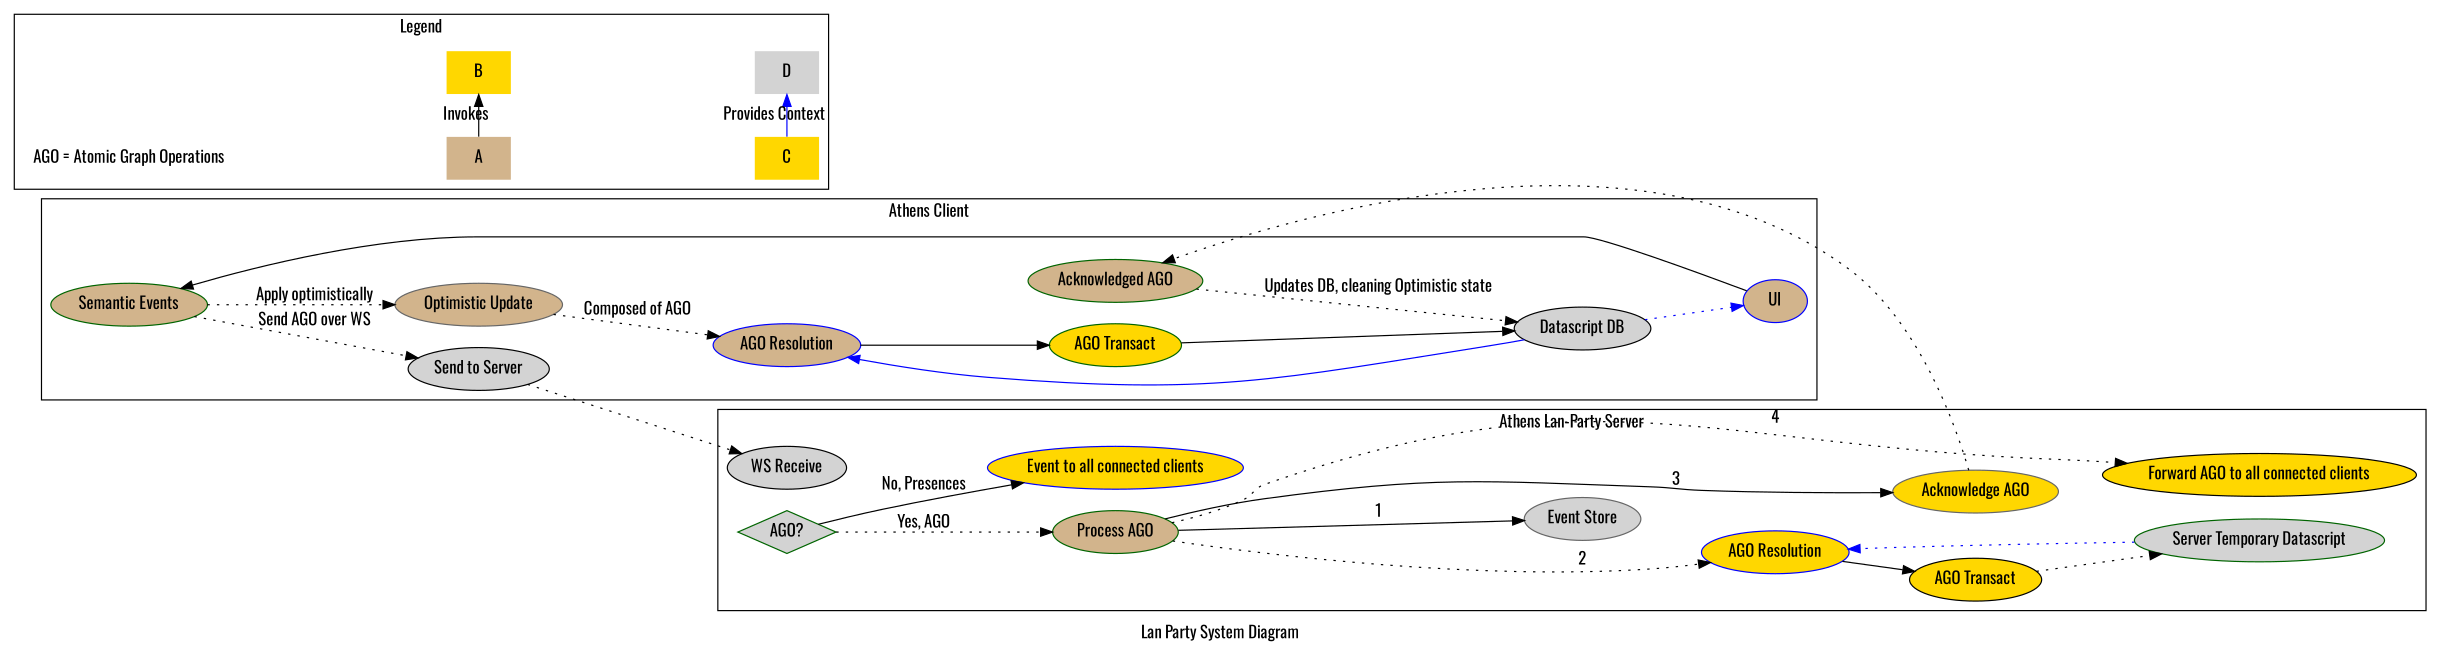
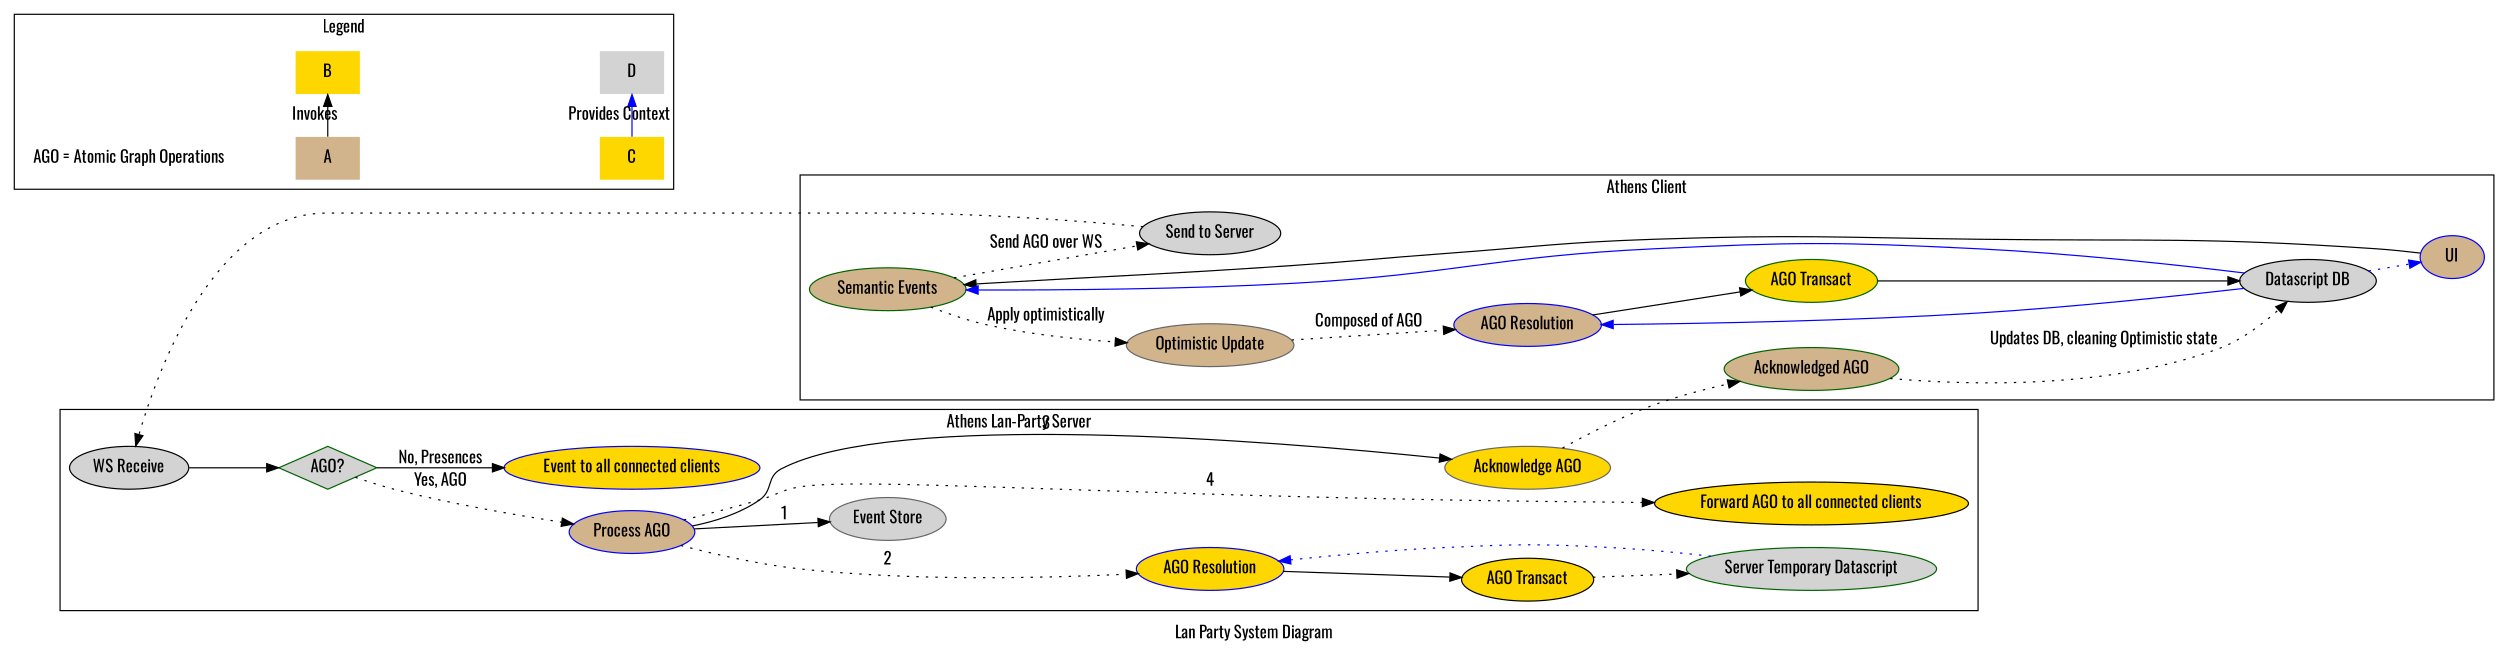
  digraph {
    fontname=Oswald
    label="Lan Party System Diagram"
    rankdir=LR
    node [color=darkgreen fillcolor=gold fontname=Oswald style=filled]
    edge [fontname=Oswald style=dotted]
    n1 [fillcolor=tan label="Semantic Events"]
    UI [color=blue fillcolor=tan]
    "Optimistic Update" [color=gray40 fillcolor=tan]
    n4 [color=black fillcolor=lightgrey label="Send to Server"]
    n5 [color=blue fillcolor=tan label="AGO Resolution"]
    n6 [label="AGO Transact"]
    n7 [color=black fillcolor=lightgrey label="Datascript DB"]
    n8 [fillcolor=tan label="Acknowledged AGO"]
    n9 [color=black fillcolor=lightgrey label="WS Receive"]
    n10 [fillcolor=lightgrey label="AGO?" shape=diamond]
-   n11 [fillcolor=tan label="Process AGO"]
+   n11 [color=blue fillcolor=tan label="Process AGO"]
    n12 [color=blue label="Event to all connected clients"]
    n13 [color=blue label="AGO Resolution"]
    n14 [color=gray40 label="Acknowledge AGO"]
    n15 [color=black label="Forward AGO to all connected clients"]
    n16 [color=gray40 fillcolor=lightgrey label="Event Store"]
    n17 [color=black label="AGO Transact"]
    n18 [fillcolor=lightgrey label="Server Temporary Datascript"]
    n19 [label=<AGO = Atomic Graph Operations> shape=plaintext color="" fillcolor="" style=""]
    A [color=gray40 fillcolor=tan shape=plaintext]
    B [color=blue shape=plaintext]
    C [color=gray40 shape=plaintext]
    D [color=blue fillcolor=lightgrey shape=plaintext]
    subgraph cluster_1 {
      label="Athens Client"
      n1
      UI
      "Optimistic Update"
      n4
      n5
      n6
      n7
      n8
    }
    subgraph cluster_2 {
      label="Athens Lan-Party Server"
      n9
      n10
      n11
      n12
      n13
      n14
      n15
      n16
      n17
      n18
    }
    subgraph cluster_3 {
      label=Legend
      subgraph sub_4 {
        label=Legend
        rank=same
        n19
      }
      subgraph sub_5 {
        label=Legend
        rank=same
        A
        B
      }
      subgraph sub_6 {
        label=Legend
        rank=same
        C
        D
      }
    }
    n1 -> "Optimistic Update" [label="Apply optimistically"]
    n1 -> n4 [label="Send AGO over WS"]
    UI -> n1 [style=solid]
    "Optimistic Update" -> n5 [label="Composed of AGO"]
    n4 -> n9
    n5 -> n6 [style=solid]
    n6 -> n7 [style=solid]
+   n7 -> n1 [color=blue style=solid]
    n7 -> UI [color=blue]
    n7 -> n5 [color=blue style=solid]
    n8 -> n7 [label="Updates DB, cleaning Optimistic state"]
+   n9 -> n10 [style=solid]
    n10 -> n11 [label="Yes, AGO"]
    n10 -> n12 [label="No, Presences" style=solid]
    n11 -> n13 [label=2]
    n11 -> n14 [label=3 style=solid]
    n11 -> n15 [label=4]
    n11 -> n16 [label=1 style=solid]
    n13 -> n14 [style=invis]
    n13 -> n17 [style=solid]
    n14 -> n8
    n14 -> n15 [style=invis]
    n16 -> n13 [style=invis]
    n17 -> n18
    n18 -> n13 [color=blue]
    n19 -> A [style=invis]
    A -> B [label=Invokes style=solid]
    A -> D [style=invis]
    C -> D [color=blue label="Provides Context" style=solid]
  }
